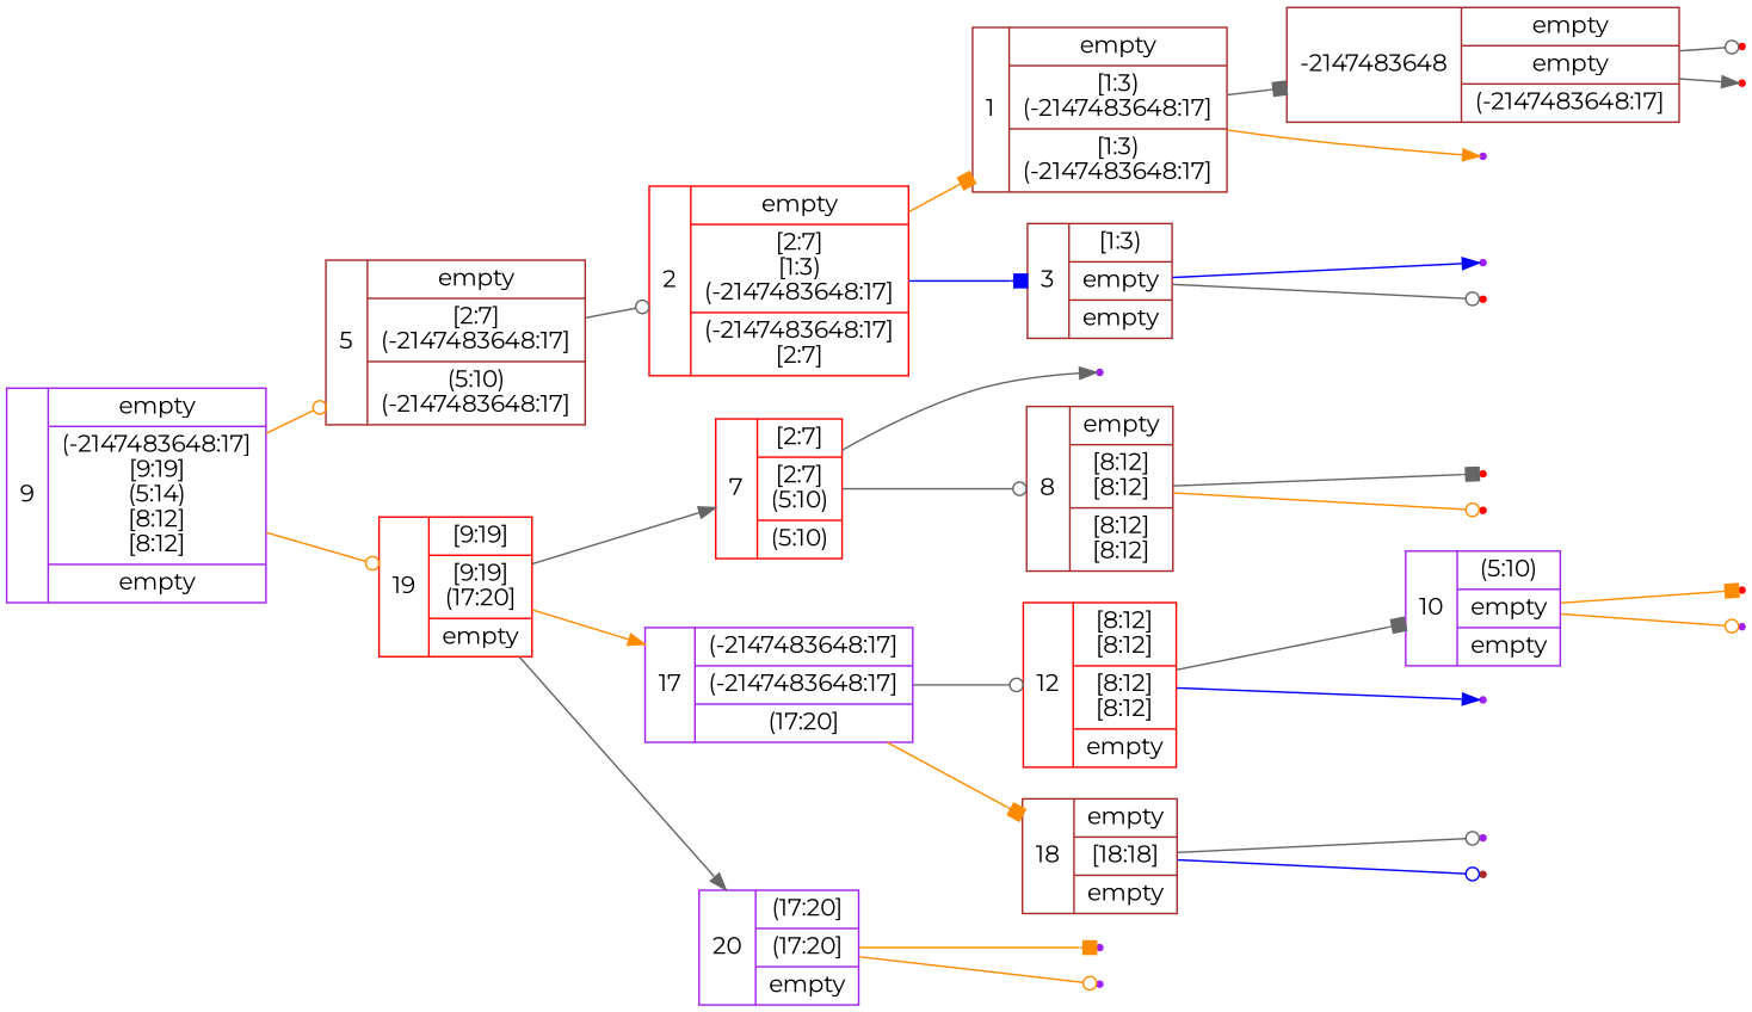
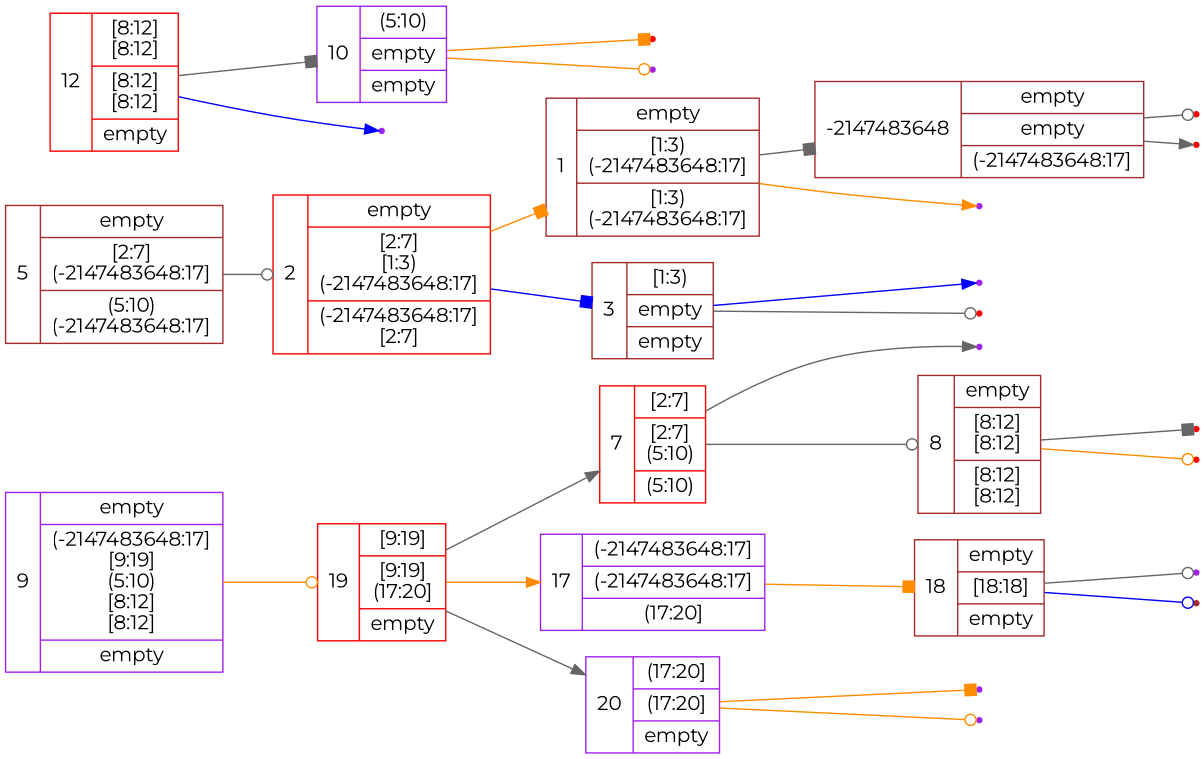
  digraph {
    fontname=Montserrat
    rankdir=LR
    node [color=purple fontname=Montserrat shape=point]
    edge [arrowhead=odot color=gray40 fontname=Montserrat]
-   n1 [label="{<key> 9|{empty|(-2147483648:17]\n[9:19]\n(5:14)\n[8:12]\n[8:12]|empty}}" shape=record]
+   n1 [label="{<key> 9|{empty|(-2147483648:17]\n[9:19]\n(5:10)\n[8:12]\n[8:12]|empty}}" shape=record]
    n2 [color=brown label="{<key> 5|{empty|[2:7]\n(-2147483648:17]|(5:10)\n(-2147483648:17]}}" shape=record]
    n3 [color=red label="{<key> 19|{[9:19]|[9:19]\n(17:20]|empty}}" shape=record]
    n4 [color=red label="{<key> 2|{empty|[2:7]\n[1:3)\n(-2147483648:17]|(-2147483648:17]\n[2:7]}}" shape=record]
    n5 [color=red label="{<key> 7|{[2:7]|[2:7]\n(5:10)|(5:10)}}" shape=record]
    n6 [label="{<key> 17|{(-2147483648:17]|(-2147483648:17]|(17:20]}}" shape=record]
    n7 [label="{<key> 20|{(17:20]|(17:20]|empty}}" shape=record]
    n8 [color=brown label="{<key> 1|{empty|[1:3)\n(-2147483648:17]|[1:3)\n(-2147483648:17]}}" shape=record]
    n9 [color=brown label="{<key> 3|{[1:3)|empty|empty}}" shape=record]
    leaf5
    n11 [color=brown label="{<key> 8|{empty|[8:12]\n[8:12]|[8:12]\n[8:12]}}" shape=record]
    n12 [color=brown label="{<key> -2147483648|{empty|empty|(-2147483648:17]}}" shape=record]
    leaf2
    leaf3
    leaf4 [color=red]
    leaf0 [color=red]
    leaf1 [color=red]
    leaf6 [color=red]
    leaf7 [color=red]
    n20 [color=red label="{<key> 12|{[8:12]\n[8:12]|[8:12]\n[8:12]|empty}}" shape=record]
    n21 [color=brown label="{<key> 18|{empty|[18:18]|empty}}" shape=record]
    leaf13
    leaf14
    n24 [label="{<key> 10|{(5:10)|empty|empty}}" shape=record]
    leaf10
    leaf11
    leaf12 [color=brown]
    leaf8 [color=red]
    leaf9
-   n1 -> n2 [color=darkorange]
    n1 -> n3 [color=darkorange]
    n2 -> n4
    n3 -> n5 [arrowhead=normal]
    n3 -> n6 [arrowhead=normal color=darkorange]
    n3 -> n7 [arrowhead=normal]
    n4 -> n8 [arrowhead=box color=darkorange]
    n4 -> n9 [arrowhead=box color=blue]
    n5 -> leaf5 [arrowhead=normal tailport=left]
    n5 -> n11
-   n6 -> n20
    n6 -> n21 [arrowhead=box color=darkorange]
    n7 -> leaf13 [arrowhead=box color=darkorange tailport=left]
    n7 -> leaf14 [color=darkorange tailport=right]
    n8 -> n12 [arrowhead=box]
    n8 -> leaf2 [arrowhead=normal color=darkorange tailport=right]
    n9 -> leaf3 [arrowhead=normal color=blue tailport=left]
    n9 -> leaf4 [tailport=right]
    n11 -> leaf6 [arrowhead=box tailport=left]
    n11 -> leaf7 [color=darkorange tailport=right]
    n12 -> leaf0 [tailport=left]
    n12 -> leaf1 [arrowhead=normal tailport=right]
    n20 -> n24 [arrowhead=box]
    n20 -> leaf10 [arrowhead=normal color=blue tailport=right]
    n21 -> leaf11 [tailport=left]
    n21 -> leaf12 [color=blue tailport=right]
    n24 -> leaf8 [arrowhead=box color=darkorange tailport=left]
    n24 -> leaf9 [color=darkorange tailport=right]
  }
